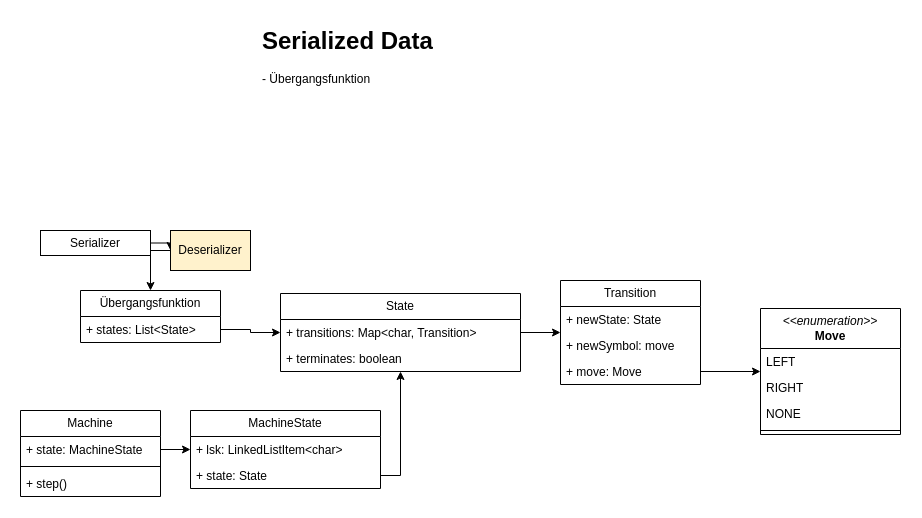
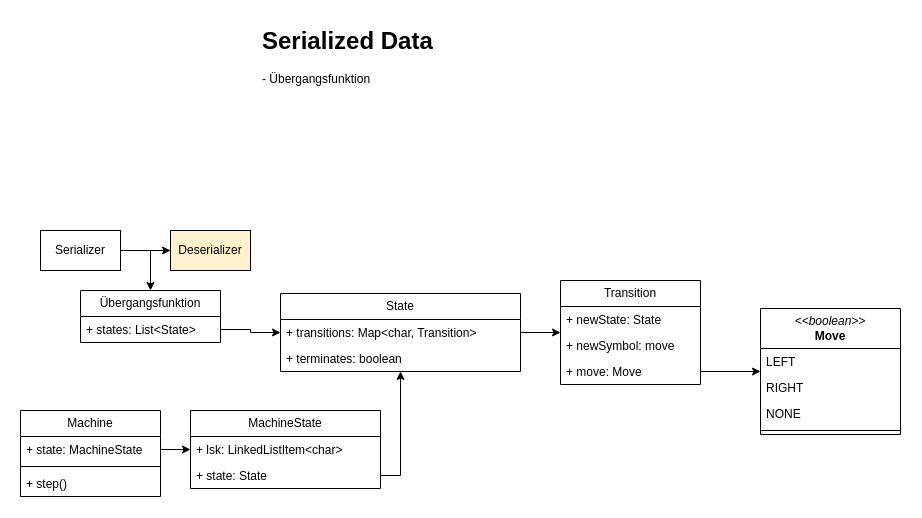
  <mxCell id="0" />
  <mxCell id="1" parent="0" />
  <mxCell id="2" style="edgeStyle=orthogonalEdgeStyle;rounded=0;orthogonalLoop=1;jettySize=auto;html=1;exitX=1;exitY=0.5;exitDx=0;exitDy=0;" edge="1" parent="1" source="3" target="31"><mxGeometry relative="1" as="geometry" /></mxCell>
- <mxCell id="3" value="Serializer" style="rounded=0;whiteSpace=wrap;html=1;" vertex="1" parent="1"><mxGeometry x="40" y="230" width="110" height="25" as="geometry" /></mxCell>
- <mxCell id="4" value="&lt;div&gt;&lt;i&gt;&amp;lt;&amp;lt;enumeration&amp;gt;&amp;gt;&lt;/i&gt;&lt;/div&gt;&lt;b&gt;Move&lt;/b&gt;" style="swimlane;fontStyle=0;childLayout=stackLayout;horizontal=1;startSize=40;fillColor=none;horizontalStack=0;resizeParent=1;resizeParentMax=0;resizeLast=0;collapsible=1;marginBottom=0;whiteSpace=wrap;html=1;" vertex="1" parent="1"><mxGeometry x="760" y="308" width="140" height="126" as="geometry"><mxRectangle x="440" y="240" width="140" height="40" as="alternateBounds" /></mxGeometry></mxCell>
+ <mxCell id="3" value="Serializer" style="rounded=0;whiteSpace=wrap;html=1;" vertex="1" parent="1"><mxGeometry x="40" y="230" width="80" height="40" as="geometry" /></mxCell>
+ <mxCell id="4" value="&lt;div&gt;&lt;i&gt;&amp;lt;&amp;lt;boolean&amp;gt;&amp;gt;&lt;/i&gt;&lt;/div&gt;&lt;b&gt;Move&lt;/b&gt;" style="swimlane;fontStyle=0;childLayout=stackLayout;horizontal=1;startSize=40;fillColor=none;horizontalStack=0;resizeParent=1;resizeParentMax=0;resizeLast=0;collapsible=1;marginBottom=0;whiteSpace=wrap;html=1;" vertex="1" parent="1"><mxGeometry x="760" y="308" width="140" height="126" as="geometry"><mxRectangle x="440" y="240" width="140" height="40" as="alternateBounds" /></mxGeometry></mxCell>
  <mxCell id="5" value="LEFT" style="text;strokeColor=none;fillColor=none;align=left;verticalAlign=top;spacingLeft=4;spacingRight=4;overflow=hidden;rotatable=0;points=[[0,0.5],[1,0.5]];portConstraint=eastwest;whiteSpace=wrap;html=1;" vertex="1" parent="4"><mxGeometry y="40" width="140" height="26" as="geometry" /></mxCell>
  <mxCell id="6" value="RIGHT" style="text;strokeColor=none;fillColor=none;align=left;verticalAlign=top;spacingLeft=4;spacingRight=4;overflow=hidden;rotatable=0;points=[[0,0.5],[1,0.5]];portConstraint=eastwest;whiteSpace=wrap;html=1;" vertex="1" parent="4"><mxGeometry y="66" width="140" height="26" as="geometry" /></mxCell>
  <mxCell id="7" value="NONE" style="text;strokeColor=none;fillColor=none;align=left;verticalAlign=top;spacingLeft=4;spacingRight=4;overflow=hidden;rotatable=0;points=[[0,0.5],[1,0.5]];portConstraint=eastwest;whiteSpace=wrap;html=1;" vertex="1" parent="4"><mxGeometry y="92" width="140" height="26" as="geometry" /></mxCell>
  <mxCell id="8" value="" style="line;strokeWidth=1;fillColor=none;align=left;verticalAlign=middle;spacingTop=-1;spacingLeft=3;spacingRight=3;rotatable=0;labelPosition=right;points=[];portConstraint=eastwest;strokeColor=inherit;" vertex="1" parent="4"><mxGeometry y="118" width="140" height="8" as="geometry" /></mxCell>
  <mxCell id="9" value="Transition" style="swimlane;fontStyle=0;childLayout=stackLayout;horizontal=1;startSize=26;fillColor=none;horizontalStack=0;resizeParent=1;resizeParentMax=0;resizeLast=0;collapsible=1;marginBottom=0;whiteSpace=wrap;html=1;" vertex="1" parent="1"><mxGeometry x="560" y="280" width="140" height="104" as="geometry" /></mxCell>
  <mxCell id="10" value="+ newState: State" style="text;strokeColor=none;fillColor=none;align=left;verticalAlign=top;spacingLeft=4;spacingRight=4;overflow=hidden;rotatable=0;points=[[0,0.5],[1,0.5]];portConstraint=eastwest;whiteSpace=wrap;html=1;" vertex="1" parent="9"><mxGeometry y="26" width="140" height="26" as="geometry" /></mxCell>
  <mxCell id="11" value="+ newSymbol: move" style="text;strokeColor=none;fillColor=none;align=left;verticalAlign=top;spacingLeft=4;spacingRight=4;overflow=hidden;rotatable=0;points=[[0,0.5],[1,0.5]];portConstraint=eastwest;whiteSpace=wrap;html=1;" vertex="1" parent="9"><mxGeometry y="52" width="140" height="26" as="geometry" /></mxCell>
  <mxCell id="12" value="+ move: Move" style="text;strokeColor=none;fillColor=none;align=left;verticalAlign=top;spacingLeft=4;spacingRight=4;overflow=hidden;rotatable=0;points=[[0,0.5],[1,0.5]];portConstraint=eastwest;whiteSpace=wrap;html=1;" vertex="1" parent="9"><mxGeometry y="78" width="140" height="26" as="geometry" /></mxCell>
  <mxCell id="13" value="State" style="swimlane;fontStyle=0;childLayout=stackLayout;horizontal=1;startSize=26;fillColor=none;horizontalStack=0;resizeParent=1;resizeParentMax=0;resizeLast=0;collapsible=1;marginBottom=0;whiteSpace=wrap;html=1;" vertex="1" parent="1"><mxGeometry x="280" y="293" width="240" height="78" as="geometry" /></mxCell>
  <mxCell id="14" value="+ transitions: Map&amp;lt;char, Transition&amp;gt;" style="text;strokeColor=none;fillColor=none;align=left;verticalAlign=top;spacingLeft=4;spacingRight=4;overflow=hidden;rotatable=0;points=[[0,0.5],[1,0.5]];portConstraint=eastwest;whiteSpace=wrap;html=1;" vertex="1" parent="13"><mxGeometry y="26" width="240" height="26" as="geometry" /></mxCell>
  <mxCell id="15" value="+ terminates: boolean" style="text;strokeColor=none;fillColor=none;align=left;verticalAlign=top;spacingLeft=4;spacingRight=4;overflow=hidden;rotatable=0;points=[[0,0.5],[1,0.5]];portConstraint=eastwest;whiteSpace=wrap;html=1;" vertex="1" parent="13"><mxGeometry y="52" width="240" height="26" as="geometry" /></mxCell>
  <mxCell id="16" value="Übergangsfunktion" style="swimlane;fontStyle=0;childLayout=stackLayout;horizontal=1;startSize=26;fillColor=none;horizontalStack=0;resizeParent=1;resizeParentMax=0;resizeLast=0;collapsible=1;marginBottom=0;whiteSpace=wrap;html=1;" vertex="1" parent="1"><mxGeometry x="80" y="290" width="140" height="52" as="geometry" /></mxCell>
  <mxCell id="17" value="+ states: List&amp;lt;State&amp;gt;" style="text;strokeColor=none;fillColor=none;align=left;verticalAlign=top;spacingLeft=4;spacingRight=4;overflow=hidden;rotatable=0;points=[[0,0.5],[1,0.5]];portConstraint=eastwest;whiteSpace=wrap;html=1;" vertex="1" parent="16"><mxGeometry y="26" width="140" height="26" as="geometry" /></mxCell>
  <mxCell id="18" style="edgeStyle=orthogonalEdgeStyle;rounded=0;orthogonalLoop=1;jettySize=auto;html=1;exitX=1;exitY=0.5;exitDx=0;exitDy=0;" edge="1" parent="1" source="12" target="4"><mxGeometry relative="1" as="geometry" /></mxCell>
  <mxCell id="19" style="edgeStyle=orthogonalEdgeStyle;rounded=0;orthogonalLoop=1;jettySize=auto;html=1;exitX=1;exitY=0.5;exitDx=0;exitDy=0;" edge="1" parent="1" source="14" target="9"><mxGeometry relative="1" as="geometry" /></mxCell>
  <mxCell id="20" style="edgeStyle=orthogonalEdgeStyle;rounded=0;orthogonalLoop=1;jettySize=auto;html=1;exitX=1;exitY=0.5;exitDx=0;exitDy=0;" edge="1" parent="1" source="17" target="13"><mxGeometry relative="1" as="geometry" /></mxCell>
  <mxCell id="21" value="MachineState" style="swimlane;fontStyle=0;childLayout=stackLayout;horizontal=1;startSize=26;fillColor=none;horizontalStack=0;resizeParent=1;resizeParentMax=0;resizeLast=0;collapsible=1;marginBottom=0;whiteSpace=wrap;html=1;" vertex="1" parent="1"><mxGeometry x="190" y="410" width="190" height="78" as="geometry" /></mxCell>
  <mxCell id="22" value="+ lsk: LinkedListItem&amp;lt;char&amp;gt;" style="text;strokeColor=none;fillColor=none;align=left;verticalAlign=top;spacingLeft=4;spacingRight=4;overflow=hidden;rotatable=0;points=[[0,0.5],[1,0.5]];portConstraint=eastwest;whiteSpace=wrap;html=1;" vertex="1" parent="21"><mxGeometry y="26" width="190" height="26" as="geometry" /></mxCell>
  <mxCell id="23" value="+ state: State" style="text;strokeColor=none;fillColor=none;align=left;verticalAlign=top;spacingLeft=4;spacingRight=4;overflow=hidden;rotatable=0;points=[[0,0.5],[1,0.5]];portConstraint=eastwest;whiteSpace=wrap;html=1;" vertex="1" parent="21"><mxGeometry y="52" width="190" height="26" as="geometry" /></mxCell>
  <mxCell id="24" value="Machine" style="swimlane;fontStyle=0;childLayout=stackLayout;horizontal=1;startSize=26;fillColor=none;horizontalStack=0;resizeParent=1;resizeParentMax=0;resizeLast=0;collapsible=1;marginBottom=0;whiteSpace=wrap;html=1;" vertex="1" parent="1"><mxGeometry x="20" y="410" width="140" height="86" as="geometry" /></mxCell>
  <mxCell id="25" value="+ state: MachineState" style="text;strokeColor=none;fillColor=none;align=left;verticalAlign=top;spacingLeft=4;spacingRight=4;overflow=hidden;rotatable=0;points=[[0,0.5],[1,0.5]];portConstraint=eastwest;whiteSpace=wrap;html=1;" vertex="1" parent="24"><mxGeometry y="26" width="140" height="26" as="geometry" /></mxCell>
  <mxCell id="26" value="" style="line;strokeWidth=1;fillColor=none;align=left;verticalAlign=middle;spacingTop=-1;spacingLeft=3;spacingRight=3;rotatable=0;labelPosition=right;points=[];portConstraint=eastwest;strokeColor=inherit;" vertex="1" parent="24"><mxGeometry y="52" width="140" height="8" as="geometry" /></mxCell>
  <mxCell id="27" value="+ step()" style="text;strokeColor=none;fillColor=none;align=left;verticalAlign=top;spacingLeft=4;spacingRight=4;overflow=hidden;rotatable=0;points=[[0,0.5],[1,0.5]];portConstraint=eastwest;whiteSpace=wrap;html=1;" vertex="1" parent="24"><mxGeometry y="60" width="140" height="26" as="geometry" /></mxCell>
  <mxCell id="28" style="edgeStyle=orthogonalEdgeStyle;rounded=0;orthogonalLoop=1;jettySize=auto;html=1;exitX=1;exitY=0.5;exitDx=0;exitDy=0;" edge="1" parent="1" source="25" target="21"><mxGeometry relative="1" as="geometry" /></mxCell>
  <mxCell id="29" style="edgeStyle=orthogonalEdgeStyle;rounded=0;orthogonalLoop=1;jettySize=auto;html=1;exitX=1;exitY=0.5;exitDx=0;exitDy=0;" edge="1" parent="1" source="23" target="13"><mxGeometry relative="1" as="geometry" /></mxCell>
  <mxCell id="30" style="edgeStyle=orthogonalEdgeStyle;rounded=0;orthogonalLoop=1;jettySize=auto;html=1;exitX=0;exitY=0.5;exitDx=0;exitDy=0;" edge="1" parent="1" source="31" target="16"><mxGeometry relative="1" as="geometry" /></mxCell>
  <mxCell id="31" value="Deserializer" style="rounded=0;whiteSpace=wrap;html=1;fillColor=#fff2cc;" vertex="1" parent="1"><mxGeometry x="170" y="230" width="80" height="40" as="geometry" /></mxCell>
  <mxCell id="32" value="&lt;h1 style=&quot;margin-top: 0px;&quot;&gt;Serialized Data&lt;/h1&gt;&lt;p&gt;- Übergangsfunktion&lt;/p&gt;&lt;p&gt;&lt;br&gt;&lt;/p&gt;" style="text;html=1;whiteSpace=wrap;overflow=hidden;rounded=0;" vertex="1" parent="1"><mxGeometry x="260" y="20" width="380" height="120" as="geometry" /></mxCell>
